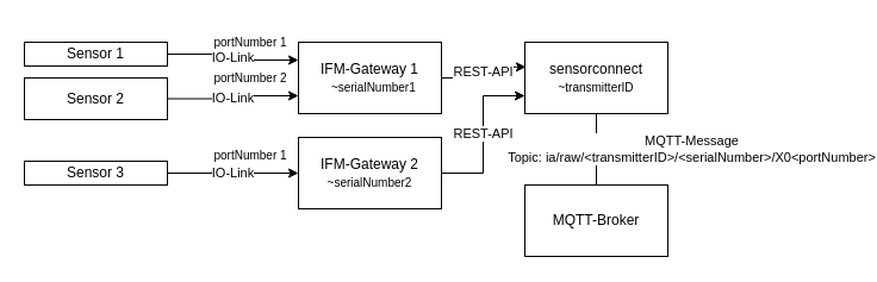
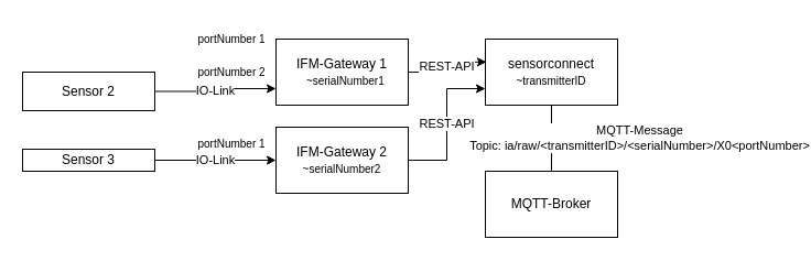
  <mxCell id="0" />
  <mxCell id="1" parent="0" />
  <mxCell id="2" value="&lt;span style=&quot;color: rgb(0 , 0 , 0) ; font-family: &amp;#34;helvetica&amp;#34; ; font-size: 11px ; font-style: normal ; font-weight: 400 ; letter-spacing: normal ; text-align: center ; text-indent: 0px ; text-transform: none ; word-spacing: 0px ; background-color: rgb(255 , 255 , 255) ; display: inline ; float: none&quot;&gt;MQTT-Message&lt;/span&gt;&lt;br style=&quot;color: rgb(0 , 0 , 0) ; font-family: &amp;#34;helvetica&amp;#34; ; font-size: 11px ; font-style: normal ; font-weight: 400 ; letter-spacing: normal ; text-align: center ; text-indent: 0px ; text-transform: none ; word-spacing: 0px&quot;&gt;&lt;span style=&quot;color: rgb(0 , 0 , 0) ; font-family: &amp;#34;helvetica&amp;#34; ; font-size: 11px ; font-style: normal ; font-weight: 400 ; letter-spacing: normal ; text-align: center ; text-indent: 0px ; text-transform: none ; word-spacing: 0px ; background-color: rgb(255 , 255 , 255) ; display: inline ; float: none&quot;&gt;Topic: ia/raw/&amp;lt;transmitterID&amp;gt;/&amp;lt;serialNumber&amp;gt;/X0&amp;lt;portNumber&amp;gt;&lt;/span&gt;" style="edgeStyle=orthogonalEdgeStyle;rounded=0;orthogonalLoop=1;jettySize=auto;html=1;exitX=0.5;exitY=1;exitDx=0;exitDy=0;entryX=0.5;entryY=0;entryDx=0;entryDy=0;endArrow=none;" edge="1" parent="1" source="3" target="17"><mxGeometry y="80" relative="1" as="geometry"><mxPoint as="offset" /></mxGeometry></mxCell>
  <mxCell id="3" value="sensorconnect&lt;br&gt;&lt;font style=&quot;font-size: 10px&quot;&gt;~transmitterID&lt;/font&gt;" style="rounded=0;whiteSpace=wrap;html=1;" vertex="1" parent="1"><mxGeometry x="440" y="35" width="120" height="60" as="geometry" /></mxCell>
  <mxCell id="4" value="REST-API" style="edgeStyle=orthogonalEdgeStyle;rounded=0;orthogonalLoop=1;jettySize=auto;html=1;exitX=1;exitY=0.5;exitDx=0;exitDy=0;entryX=0.008;entryY=0.347;entryDx=0;entryDy=0;entryPerimeter=0;" edge="1" parent="1" source="5" target="3"><mxGeometry relative="1" as="geometry" /></mxCell>
  <mxCell id="5" value="IFM-Gateway 1&lt;br&gt;&amp;nbsp; &lt;font style=&quot;font-size: 10px&quot;&gt;~serialNumber1&lt;/font&gt;" style="rounded=0;whiteSpace=wrap;html=1;" vertex="1" parent="1"><mxGeometry x="250" y="35" width="120" height="60" as="geometry" /></mxCell>
  <mxCell id="6" value="REST-API" style="edgeStyle=orthogonalEdgeStyle;rounded=0;orthogonalLoop=1;jettySize=auto;html=1;entryX=0;entryY=0.75;entryDx=0;entryDy=0;" edge="1" parent="1" source="7" target="3"><mxGeometry relative="1" as="geometry" /></mxCell>
  <mxCell id="7" value="IFM-Gateway 2&lt;br&gt;&lt;font style=&quot;font-size: 10px&quot;&gt;~serialNumber2&lt;/font&gt;" style="rounded=0;whiteSpace=wrap;html=1;" vertex="1" parent="1"><mxGeometry x="250" y="115" width="120" height="60" as="geometry" /></mxCell>
- <mxCell id="8" value="IO-Link" style="edgeStyle=orthogonalEdgeStyle;rounded=0;orthogonalLoop=1;jettySize=auto;html=1;exitX=1;exitY=0.5;exitDx=0;exitDy=0;entryX=0;entryY=0.25;entryDx=0;entryDy=0;" edge="1" parent="1" source="9" target="5"><mxGeometry relative="1" as="geometry" /></mxCell>
- <mxCell id="9" value="Sensor 1" style="rounded=0;whiteSpace=wrap;html=1;" vertex="1" parent="1"><mxGeometry x="20" y="35" width="120" height="20" as="geometry" /></mxCell>
  <mxCell id="10" value="IO-Link" style="edgeStyle=orthogonalEdgeStyle;rounded=0;orthogonalLoop=1;jettySize=auto;html=1;exitX=1;exitY=0.5;exitDx=0;exitDy=0;entryX=0;entryY=0.75;entryDx=0;entryDy=0;" edge="1" parent="1" source="11" target="5"><mxGeometry relative="1" as="geometry" /></mxCell>
  <mxCell id="11" value="Sensor 2" style="rounded=0;whiteSpace=wrap;html=1;" vertex="1" parent="1"><mxGeometry x="20" y="65" width="120" height="35" as="geometry" /></mxCell>
  <mxCell id="12" value="IO-Link" style="edgeStyle=orthogonalEdgeStyle;rounded=0;orthogonalLoop=1;jettySize=auto;html=1;exitX=1;exitY=0.5;exitDx=0;exitDy=0;entryX=0;entryY=0.5;entryDx=0;entryDy=0;" edge="1" parent="1" source="13" target="7"><mxGeometry relative="1" as="geometry" /></mxCell>
  <mxCell id="13" value="Sensor 3" style="rounded=0;whiteSpace=wrap;html=1;" vertex="1" parent="1"><mxGeometry x="20" y="135" width="120" height="20" as="geometry" /></mxCell>
  <mxCell id="14" value="&lt;font style=&quot;font-size: 10px&quot;&gt;portNumber 1&lt;/font&gt;" style="text;html=1;strokeColor=none;fillColor=none;align=center;verticalAlign=middle;whiteSpace=wrap;rounded=0;" vertex="1" parent="1"><mxGeometry x="160" y="20" width="100" height="30" as="geometry" /></mxCell>
  <mxCell id="15" value="&lt;font style=&quot;font-size: 10px&quot;&gt;portNumber 2&lt;/font&gt;" style="text;html=1;strokeColor=none;fillColor=none;align=center;verticalAlign=middle;whiteSpace=wrap;rounded=0;" vertex="1" parent="1"><mxGeometry x="160" y="50" width="100" height="30" as="geometry" /></mxCell>
  <mxCell id="16" value="&lt;font style=&quot;font-size: 10px&quot;&gt;portNumber 1&lt;/font&gt;" style="text;html=1;strokeColor=none;fillColor=none;align=center;verticalAlign=middle;whiteSpace=wrap;rounded=0;" vertex="1" parent="1"><mxGeometry x="160" y="115" width="100" height="30" as="geometry" /></mxCell>
  <mxCell id="17" value="MQTT-Broker" style="rounded=0;whiteSpace=wrap;html=1;" vertex="1" parent="1"><mxGeometry x="440" y="155" width="120" height="60" as="geometry" /></mxCell>
